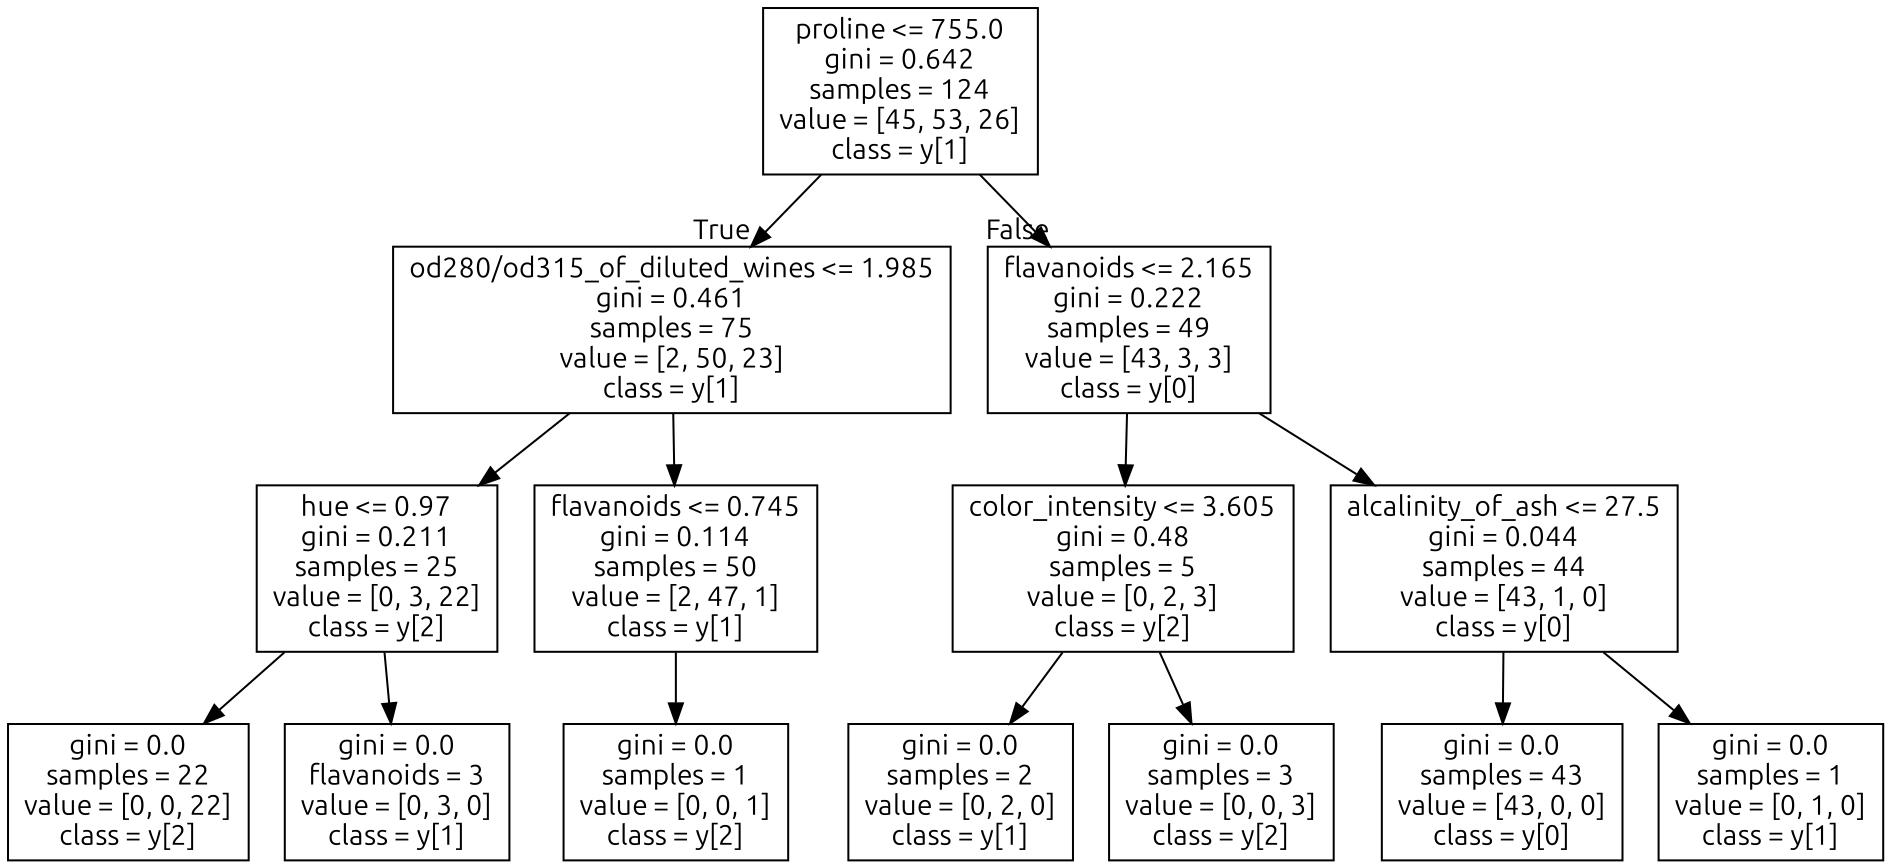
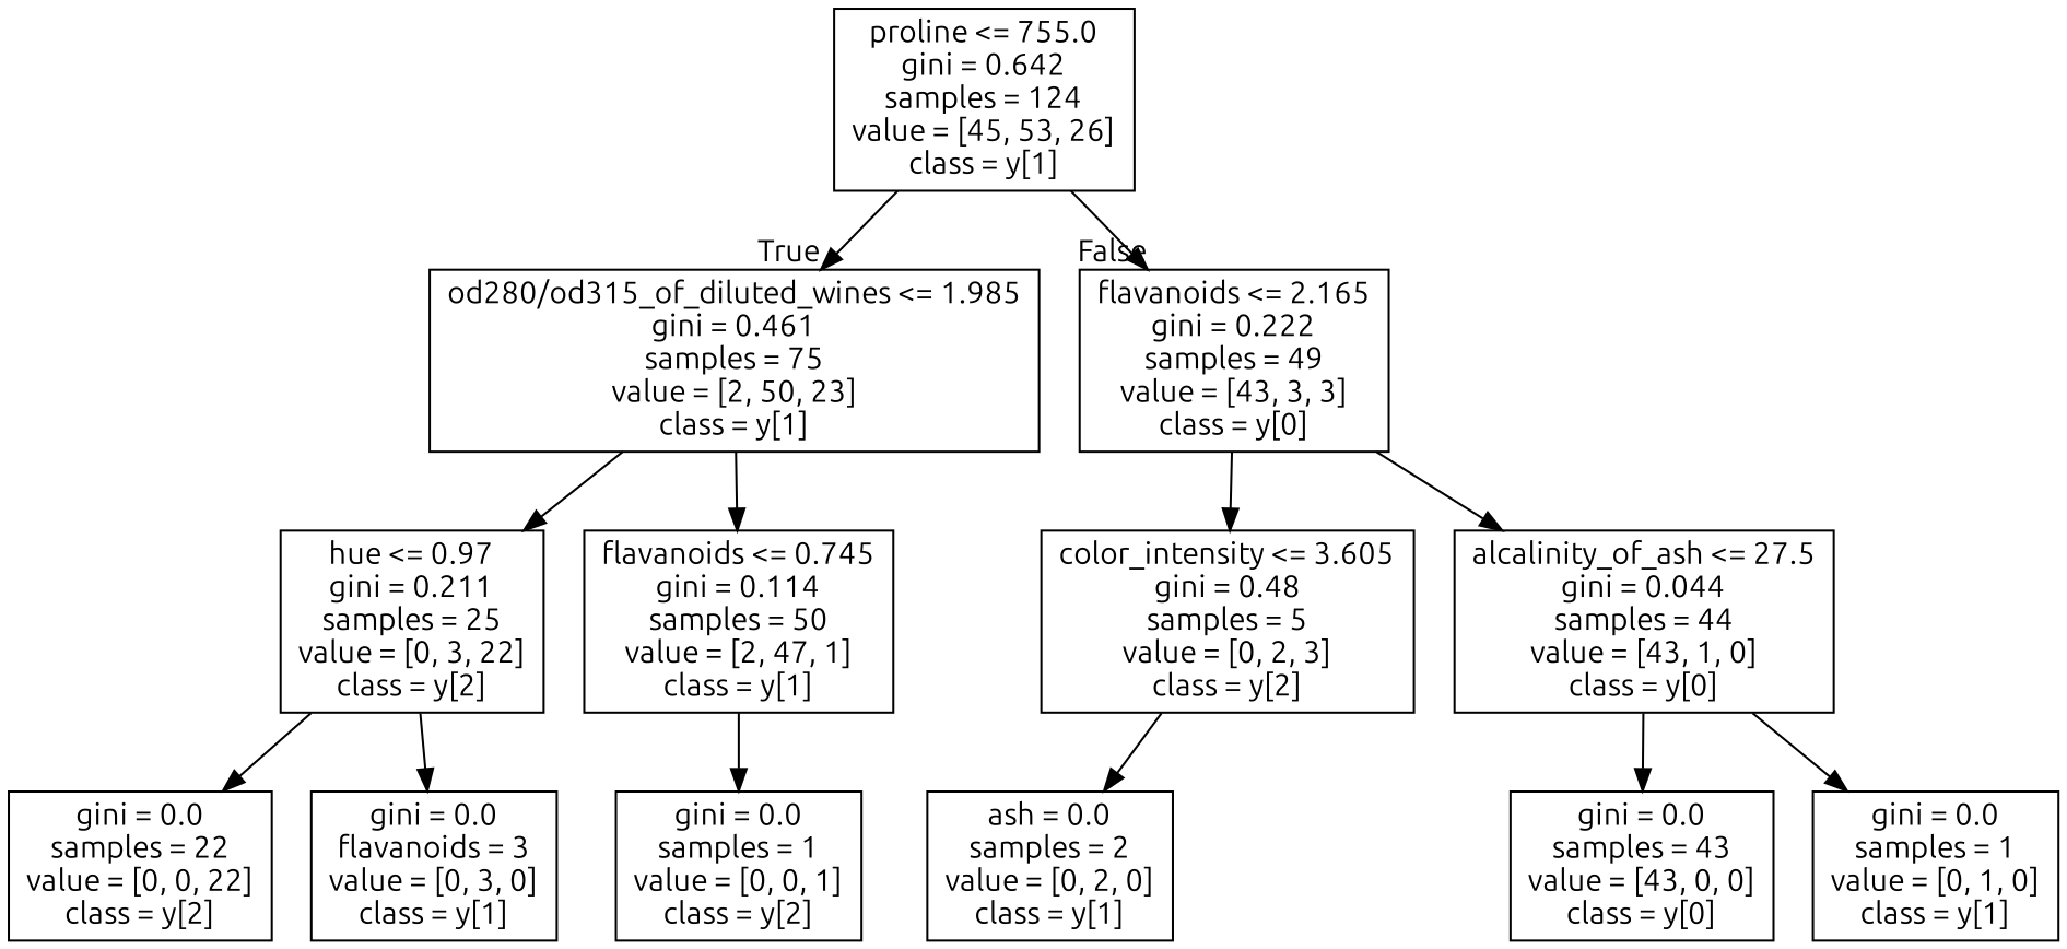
  digraph {
    fontname=Ubuntu
    node [fontname=Ubuntu shape=box]
    edge [fontname=Ubuntu]
    n1 [label="proline <= 755.0\ngini = 0.642\nsamples = 124\nvalue = [45, 53, 26]\nclass = y[1]"]
    n2 [label="od280/od315_of_diluted_wines <= 1.985\ngini = 0.461\nsamples = 75\nvalue = [2, 50, 23]\nclass = y[1]"]
    n3 [label="flavanoids <= 2.165\ngini = 0.222\nsamples = 49\nvalue = [43, 3, 3]\nclass = y[0]"]
    n4 [label="hue <= 0.97\ngini = 0.211\nsamples = 25\nvalue = [0, 3, 22]\nclass = y[2]"]
    n5 [label="flavanoids <= 0.745\ngini = 0.114\nsamples = 50\nvalue = [2, 47, 1]\nclass = y[1]"]
    n6 [label="color_intensity <= 3.605\ngini = 0.48\nsamples = 5\nvalue = [0, 2, 3]\nclass = y[2]"]
    n7 [label="alcalinity_of_ash <= 27.5\ngini = 0.044\nsamples = 44\nvalue = [43, 1, 0]\nclass = y[0]"]
    n8 [label="gini = 0.0\nsamples = 22\nvalue = [0, 0, 22]\nclass = y[2]"]
    n9 [label="gini = 0.0\nflavanoids = 3\nvalue = [0, 3, 0]\nclass = y[1]"]
    n10 [label="gini = 0.0\nsamples = 1\nvalue = [0, 0, 1]\nclass = y[2]"]
-   n11 [label="gini = 0.0\nsamples = 2\nvalue = [0, 2, 0]\nclass = y[1]"]
-   n12 [label="gini = 0.0\nsamples = 3\nvalue = [0, 0, 3]\nclass = y[2]"]
+   n11 [label="ash = 0.0\nsamples = 2\nvalue = [0, 2, 0]\nclass = y[1]"]
    n13 [label="gini = 0.0\nsamples = 43\nvalue = [43, 0, 0]\nclass = y[0]"]
    n14 [label="gini = 0.0\nsamples = 1\nvalue = [0, 1, 0]\nclass = y[1]"]
    n1 -> n2 [headlabel=True labelangle=45 labeldistance=2.5]
    n1 -> n3 [headlabel=False labelangle=-45 labeldistance=2.5]
    n2 -> n4
    n2 -> n5
    n3 -> n6
    n3 -> n7
    n4 -> n8
    n4 -> n9
    n5 -> n10
    n6 -> n11
-   n6 -> n12
    n7 -> n13
    n7 -> n14
  }
